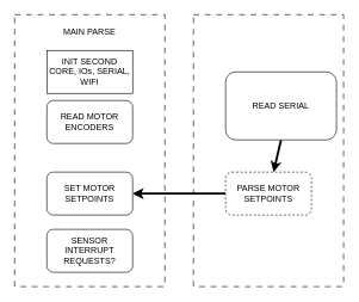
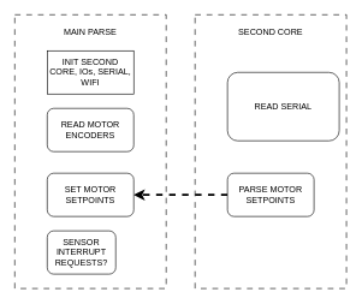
  <mxCell id="0" />
  <mxCell id="1" parent="0" />
  <mxCell id="2" value="" style="rounded=0;whiteSpace=wrap;html=1;fillColor=none;dashed=1;dashPattern=8 8;" parent="1" vertex="1"><mxGeometry x="20" y="20" width="210" height="380" as="geometry" /></mxCell>
  <mxCell id="3" value="MAIN PARSE" style="text;html=1;strokeColor=none;fillColor=none;align=center;verticalAlign=middle;whiteSpace=wrap;rounded=0;" parent="1" vertex="1"><mxGeometry x="80" y="30" width="90" height="30" as="geometry" /></mxCell>
  <mxCell id="4" value="" style="rounded=0;whiteSpace=wrap;html=1;fillColor=none;dashed=1;dashPattern=8 8;" parent="1" vertex="1"><mxGeometry x="270" y="20" width="210" height="380" as="geometry" /></mxCell>
- <mxCell id="6" style="edgeStyle=none;html=1;exitX=0.5;exitY=1;exitDx=0;exitDy=0;strokeWidth=3;" parent="1" source="7" target="9" edge="1"><mxGeometry relative="1" as="geometry" /></mxCell>
+ <mxCell id="5" value="SECOND CORE" style="text;html=1;strokeColor=none;fillColor=none;align=center;verticalAlign=middle;whiteSpace=wrap;rounded=0;" parent="1" vertex="1"><mxGeometry x="320" y="30" width="110" height="30" as="geometry" /></mxCell>
  <mxCell id="7" value="READ SERIAL" style="rounded=1;whiteSpace=wrap;html=1;" parent="1" vertex="1"><mxGeometry x="315" y="100" width="155" height="95" as="geometry" /></mxCell>
- <mxCell id="8" style="edgeStyle=none;html=1;exitX=0;exitY=0.5;exitDx=0;exitDy=0;entryX=1;entryY=0.5;entryDx=0;entryDy=0;strokeWidth=3;" parent="1" source="9" target="12" edge="1"><mxGeometry relative="1" as="geometry" /></mxCell>
- <mxCell id="9" value="PARSE MOTOR SETPOINTS" style="rounded=1;whiteSpace=wrap;html=1;dashed=1;" parent="1" vertex="1"><mxGeometry x="315" y="240" width="120" height="60" as="geometry" /></mxCell>
+ <mxCell id="8" style="edgeStyle=none;html=1;exitX=0;exitY=0.5;exitDx=0;exitDy=0;entryX=1;entryY=0.5;entryDx=0;entryDy=0;strokeWidth=3;dashed=1;" parent="1" source="9" target="12" edge="1"><mxGeometry relative="1" as="geometry" /></mxCell>
+ <mxCell id="9" value="PARSE MOTOR SETPOINTS" style="rounded=1;whiteSpace=wrap;html=1;" parent="1" vertex="1"><mxGeometry x="315" y="240" width="120" height="60" as="geometry" /></mxCell>
  <mxCell id="10" value="INIT SECOND CORE, IOs, SERIAL, WIFI" style="whiteSpace=wrap;html=1;rounded=0;" parent="1" vertex="1"><mxGeometry x="65" y="70" width="120" height="60" as="geometry" /></mxCell>
- <mxCell id="11" value="READ MOTOR ENCODERS" style="rounded=1;whiteSpace=wrap;html=1;" parent="1" vertex="1"><mxGeometry x="65" y="140" width="120" height="60" as="geometry" /></mxCell>
+ <mxCell id="11" value="READ MOTOR ENCODERS" style="rounded=1;whiteSpace=wrap;html=1;" parent="1" vertex="1"><mxGeometry x="65" y="150" width="120" height="60" as="geometry" /></mxCell>
  <mxCell id="12" value="SET MOTOR SETPOINTS" style="rounded=1;whiteSpace=wrap;html=1;" parent="1" vertex="1"><mxGeometry x="65" y="240" width="120" height="60" as="geometry" /></mxCell>
- <mxCell id="13" value="SENSOR INTERRUPT REQUESTS?" style="rounded=1;whiteSpace=wrap;html=1;" parent="1" vertex="1"><mxGeometry x="65" y="320" width="120" height="60" as="geometry" /></mxCell>
+ <mxCell id="13" value="SENSOR INTERRUPT REQUESTS?" style="rounded=1;whiteSpace=wrap;html=1;" parent="1" vertex="1"><mxGeometry x="65" y="320" width="95" height="60" as="geometry" /></mxCell>
